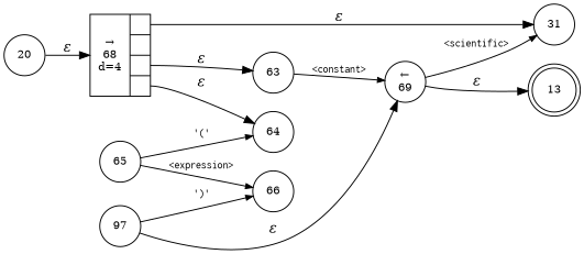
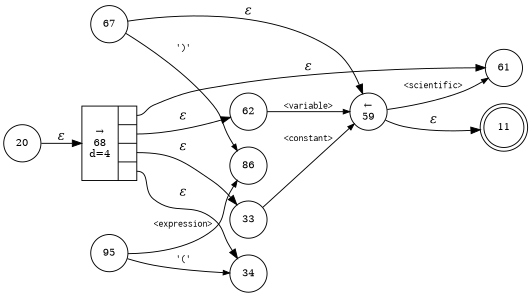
  digraph {
    rankdir=LR
    node [fixedsize=true fontsize=11 shape=circle peripheries=1]
    edge [fontname="Times-Italic"]
-   n1 [label=13 shape=doublecircle width=.6 peripheries=""]
-   n2 [label=64 width=.55]
-   n3 [label=65 width=.55]
-   n4 [label=66 width=.55]
-   n5 [label=97 width=.55]
-   n6 [label="&larr;\n69" width=.55]
-   n7 [label=31 width=.55]
+   n1 [label=11 shape=doublecircle width=.6 peripheries=""]
+   n2 [label=34 width=.55]
+   n3 [label=95 width=.55]
+   n4 [label=86 width=.55]
+   n5 [label=67 width=.55]
+   n6 [label="&larr;\n59" width=.55]
+   n7 [label=61 width=.55]
    n8 [fixedsize=false label="{&rarr;\n68\nd=4|{<p0>|<p1>|<p2>|<p3>}}" shape=record]
-   n10 [label=63 width=.55]
+   n9 [label=62 width=.55]
+   n10 [label=33 width=.55]
    n11 [label=20 width=.55]
    n3 -> n2 [arrowhead=normal arrowsize=.7 fontname=Courier fontsize=11 label="'('"]
    n3 -> n4 [arrowhead=normal arrowsize=.7 fontname=Courier fontsize=11 label="<expression>"]
    n5 -> n4 [arrowhead=normal arrowsize=.7 fontname=Courier fontsize=11 label="')'"]
    n5 -> n6 [label="&epsilon;"]
    n6 -> n1 [label="&epsilon;"]
    n6 -> n7 [arrowhead=normal arrowsize=.7 fontname=Courier fontsize=11 label="<scientific>"]
    n8 -> n2 [label="&epsilon;" tailport=p3]
    n8 -> n7 [label="&epsilon;" tailport=p0]
+   n8 -> n9 [label="&epsilon;" tailport=p1]
    n8 -> n10 [label="&epsilon;" tailport=p2]
+   n9 -> n6 [arrowhead=normal arrowsize=.7 fontname=Courier fontsize=11 label="<variable>"]
    n10 -> n6 [arrowhead=normal arrowsize=.7 fontname=Courier fontsize=11 label="<constant>"]
    n11 -> n8 [label="&epsilon;"]
  }
